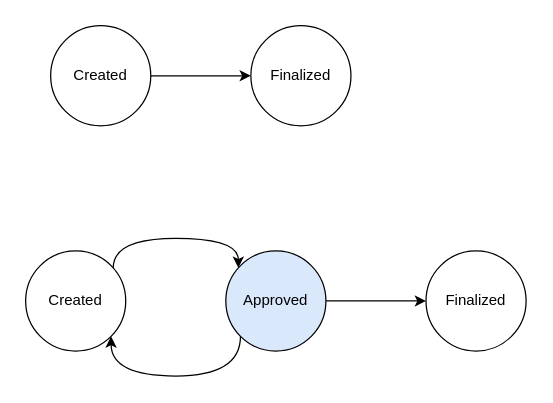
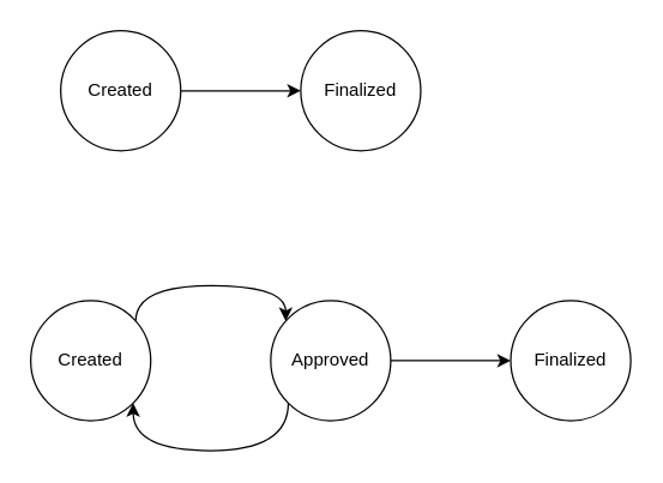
  <mxCell id="0" />
  <mxCell id="1" parent="0" />
  <mxCell id="2" value="" style="edgeStyle=orthogonalEdgeStyle;rounded=0;orthogonalLoop=1;jettySize=auto;html=1;curved=1;" edge="1" parent="1" source="3" target="5"><mxGeometry relative="1" as="geometry"><Array as="points"><mxPoint x="90" y="190" /><mxPoint x="190" y="190" /></Array></mxGeometry></mxCell>
  <mxCell id="3" value="Created" style="ellipse;whiteSpace=wrap;html=1;aspect=fixed;" vertex="1" parent="1"><mxGeometry x="20" y="200" width="80" height="80" as="geometry" /></mxCell>
  <mxCell id="4" value="" style="edgeStyle=orthogonalEdgeStyle;rounded=0;orthogonalLoop=1;jettySize=auto;html=1;" edge="1" parent="1" source="5" target="9"><mxGeometry relative="1" as="geometry" /></mxCell>
- <mxCell id="5" value="Approved" style="ellipse;whiteSpace=wrap;html=1;aspect=fixed;fillColor=#dae8fc;" vertex="1" parent="1"><mxGeometry x="180" y="200" width="80" height="80" as="geometry" /></mxCell>
+ <mxCell id="5" value="Approved" style="ellipse;whiteSpace=wrap;html=1;aspect=fixed;" vertex="1" parent="1"><mxGeometry x="180" y="200" width="80" height="80" as="geometry" /></mxCell>
  <mxCell id="6" value="" style="edgeStyle=orthogonalEdgeStyle;rounded=0;orthogonalLoop=1;jettySize=auto;html=1;" edge="1" parent="1" source="7" target="8"><mxGeometry relative="1" as="geometry" /></mxCell>
  <mxCell id="7" value="Created" style="ellipse;whiteSpace=wrap;html=1;aspect=fixed;" vertex="1" parent="1"><mxGeometry x="40" y="20" width="80" height="80" as="geometry" /></mxCell>
  <mxCell id="8" value="Finalized" style="ellipse;whiteSpace=wrap;html=1;aspect=fixed;" vertex="1" parent="1"><mxGeometry x="200" y="20" width="80" height="80" as="geometry" /></mxCell>
  <mxCell id="9" value="Finalized" style="ellipse;whiteSpace=wrap;html=1;aspect=fixed;" vertex="1" parent="1"><mxGeometry x="340" y="200" width="80" height="80" as="geometry" /></mxCell>
  <mxCell id="10" value="" style="edgeStyle=orthogonalEdgeStyle;rounded=0;orthogonalLoop=1;jettySize=auto;html=1;entryX=1;entryY=1;entryDx=0;entryDy=0;exitX=0;exitY=1;exitDx=0;exitDy=0;curved=1;" edge="1" parent="1" source="5" target="3"><mxGeometry relative="1" as="geometry"><mxPoint x="110" y="250" as="sourcePoint" /><mxPoint x="190" y="250" as="targetPoint" /><Array as="points"><mxPoint x="192" y="300" /><mxPoint x="88" y="300" /></Array></mxGeometry></mxCell>
